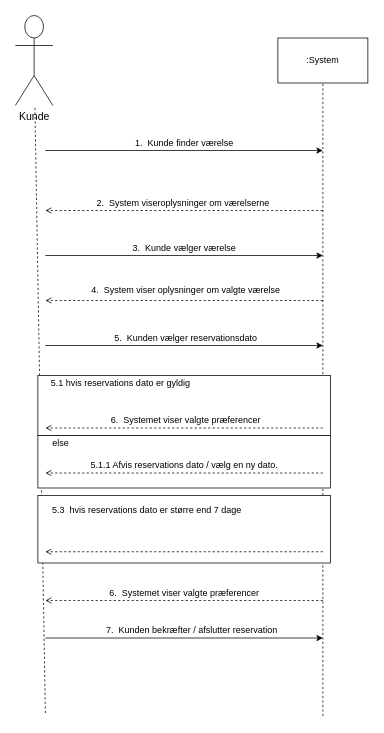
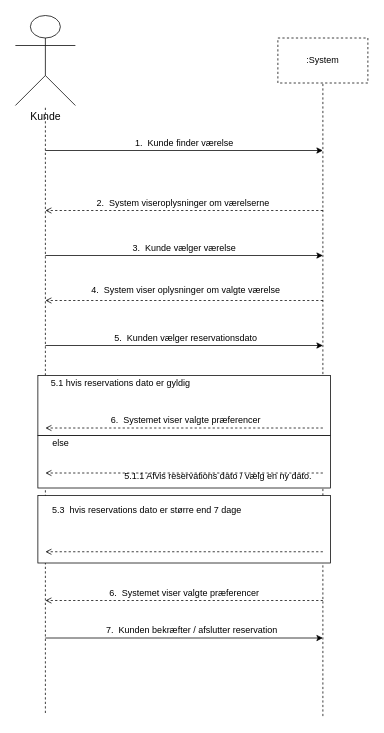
  <mxCell id="0" />
  <mxCell id="1" parent="0" />
- <mxCell id="2" value="&lt;font style=&quot;font-size: 14px&quot;&gt;Kunde&lt;/font&gt;" style="shape=umlActor;verticalLabelPosition=bottom;labelBackgroundColor=#ffffff;verticalAlign=top;html=1;" vertex="1" parent="1"><mxGeometry x="20" y="20" width="50" height="120" as="geometry" /></mxCell>
+ <mxCell id="2" value="&lt;font style=&quot;font-size: 14px&quot;&gt;Kunde&lt;/font&gt;" style="shape=umlActor;verticalLabelPosition=bottom;labelBackgroundColor=#ffffff;verticalAlign=top;html=1;" vertex="1" parent="1"><mxGeometry x="20" y="20" width="80" height="120" as="geometry" /></mxCell>
  <mxCell id="3" value="" style="endArrow=none;dashed=1;html=1;" edge="1" parent="1" target="2"><mxGeometry width="50" height="50" relative="1" as="geometry"><mxPoint x="60" y="950" as="sourcePoint" /><mxPoint x="180" y="460" as="targetPoint" /></mxGeometry></mxCell>
- <mxCell id="4" value=":System" style="rounded=0;whiteSpace=wrap;html=1;" vertex="1" parent="1"><mxGeometry x="370" y="50" width="120" height="60" as="geometry" /></mxCell>
+ <mxCell id="4" value=":System" style="rounded=0;whiteSpace=wrap;html=1;dashed=1;" vertex="1" parent="1"><mxGeometry x="370" y="50" width="120" height="60" as="geometry" /></mxCell>
  <mxCell id="5" value="" style="endArrow=none;dashed=1;html=1;entryX=0.5;entryY=1;entryDx=0;entryDy=0;" edge="1" parent="1" target="4"><mxGeometry width="50" height="50" relative="1" as="geometry"><mxPoint x="430" y="954.138" as="sourcePoint" /><mxPoint x="450" y="280" as="targetPoint" /></mxGeometry></mxCell>
  <mxCell id="6" value="" style="endArrow=open;dashed=1;html=1;endFill=0;" edge="1" parent="1"><mxGeometry width="50" height="50" relative="1" as="geometry"><mxPoint x="430" y="280" as="sourcePoint" /><mxPoint x="60" y="280" as="targetPoint" /></mxGeometry></mxCell>
  <mxCell id="7" value="" style="endArrow=classic;html=1;" edge="1" parent="1"><mxGeometry width="50" height="50" relative="1" as="geometry"><mxPoint x="60" y="200" as="sourcePoint" /><mxPoint x="430" y="200" as="targetPoint" /></mxGeometry></mxCell>
  <mxCell id="8" value="1.&amp;nbsp; Kunde finder værelse" style="text;html=1;align=center;verticalAlign=middle;resizable=0;points=[];autosize=1;" vertex="1" parent="1"><mxGeometry x="170" y="180" width="150" height="20" as="geometry" /></mxCell>
  <mxCell id="9" value="2.&amp;nbsp; System viseroplysninger om værelserne&amp;nbsp;" style="text;html=1;align=center;verticalAlign=middle;resizable=0;points=[];autosize=1;" vertex="1" parent="1"><mxGeometry x="120" y="260" width="250" height="20" as="geometry" /></mxCell>
  <mxCell id="10" value="" style="endArrow=classic;html=1;" edge="1" parent="1"><mxGeometry width="50" height="50" relative="1" as="geometry"><mxPoint x="60" y="340" as="sourcePoint" /><mxPoint x="430" y="340" as="targetPoint" /></mxGeometry></mxCell>
  <mxCell id="11" value="3.&amp;nbsp; Kunde vælger værelse" style="text;html=1;align=center;verticalAlign=middle;resizable=0;points=[];autosize=1;" vertex="1" parent="1"><mxGeometry x="170" y="320" width="150" height="20" as="geometry" /></mxCell>
  <mxCell id="12" value="" style="endArrow=open;dashed=1;html=1;endFill=0;" edge="1" parent="1"><mxGeometry width="50" height="50" relative="1" as="geometry"><mxPoint x="430" y="400" as="sourcePoint" /><mxPoint x="60" y="400" as="targetPoint" /></mxGeometry></mxCell>
  <mxCell id="13" value="4.&amp;nbsp; System viser oplysninger om valgte værelse" style="text;html=1;align=center;verticalAlign=middle;resizable=0;points=[];autosize=1;" vertex="1" parent="1"><mxGeometry x="112" y="377" width="270" height="20" as="geometry" /></mxCell>
  <mxCell id="14" value="" style="endArrow=classic;html=1;" edge="1" parent="1"><mxGeometry width="50" height="50" relative="1" as="geometry"><mxPoint x="60" y="460" as="sourcePoint" /><mxPoint x="430" y="460" as="targetPoint" /></mxGeometry></mxCell>
  <mxCell id="15" value="5.&amp;nbsp; Kunden vælger reservationsdato" style="text;html=1;align=center;verticalAlign=middle;resizable=0;points=[];autosize=1;" vertex="1" parent="1"><mxGeometry x="142" y="440" width="210" height="20" as="geometry" /></mxCell>
  <mxCell id="16" value="" style="group" vertex="1" connectable="0" parent="1"><mxGeometry x="60" y="830" width="370" height="20" as="geometry" /></mxCell>
  <mxCell id="17" value="" style="endArrow=classic;html=1;" edge="1" parent="16"><mxGeometry width="50" height="50" relative="1" as="geometry"><mxPoint y="20" as="sourcePoint" /><mxPoint x="370" y="20" as="targetPoint" /></mxGeometry></mxCell>
  <mxCell id="18" value="7.&amp;nbsp; Kunden bekræfter / afslutter reservation" style="text;html=1;align=center;verticalAlign=middle;resizable=0;points=[];autosize=1;" vertex="1" parent="16"><mxGeometry x="75" width="240" height="20" as="geometry" /></mxCell>
  <mxCell id="19" value="" style="group" vertex="1" connectable="0" parent="1"><mxGeometry x="50" y="660" width="390" height="90" as="geometry" /></mxCell>
  <mxCell id="20" value="" style="rounded=0;whiteSpace=wrap;html=1;" vertex="1" parent="19"><mxGeometry width="390" height="90" as="geometry" /></mxCell>
  <mxCell id="21" value="5.3&amp;nbsp; hvis reservations dato er større end 7 dage" style="text;html=1;align=center;verticalAlign=middle;resizable=0;points=[];autosize=1;" vertex="1" parent="19"><mxGeometry x="10" y="10" width="270" height="20" as="geometry" /></mxCell>
  <mxCell id="22" value="" style="endArrow=open;dashed=1;html=1;endFill=0;" edge="1" parent="19"><mxGeometry width="50" height="50" relative="1" as="geometry"><mxPoint x="380" y="75" as="sourcePoint" /><mxPoint x="10" y="75" as="targetPoint" /></mxGeometry></mxCell>
  <mxCell id="23" value="" style="group" vertex="1" connectable="0" parent="1"><mxGeometry x="50" y="500" width="390" height="150" as="geometry" /></mxCell>
  <mxCell id="24" value="" style="rounded=0;whiteSpace=wrap;html=1;" vertex="1" parent="23"><mxGeometry y="80" width="390" height="70" as="geometry" /></mxCell>
  <mxCell id="25" value="" style="rounded=0;whiteSpace=wrap;html=1;" vertex="1" parent="23"><mxGeometry width="390" height="80" as="geometry" /></mxCell>
  <mxCell id="26" value="" style="endArrow=open;dashed=1;html=1;endFill=0;" edge="1" parent="23"><mxGeometry width="50" height="50" relative="1" as="geometry"><mxPoint x="380" y="70" as="sourcePoint" /><mxPoint x="10" y="70" as="targetPoint" /></mxGeometry></mxCell>
  <mxCell id="27" value="5.1 hvis reservations dato er gyldig" style="text;html=1;align=center;verticalAlign=middle;resizable=0;points=[];autosize=1;" vertex="1" parent="23"><mxGeometry x="10" width="200" height="20" as="geometry" /></mxCell>
  <mxCell id="28" value="6.&amp;nbsp; Systemet viser valgte præferencer" style="text;html=1;align=center;verticalAlign=middle;resizable=0;points=[];autosize=1;" vertex="1" parent="23"><mxGeometry x="92" y="50" width="210" height="20" as="geometry" /></mxCell>
  <mxCell id="29" value="else" style="text;html=1;align=center;verticalAlign=middle;resizable=0;points=[];autosize=1;" vertex="1" parent="23"><mxGeometry x="10" y="80" width="40" height="20" as="geometry" /></mxCell>
- <mxCell id="30" value="5.1.1 Afvis reservations dato / vælg en ny dato." style="text;html=1;align=center;verticalAlign=middle;resizable=0;points=[];autosize=1;" vertex="1" parent="23"><mxGeometry x="65" y="110" width="260" height="20" as="geometry" /></mxCell>
+ <mxCell id="30" value="5.1.1 Afvis reservations dato / vælg en ny dato." style="text;html=1;align=center;verticalAlign=middle;resizable=0;points=[];autosize=1;" vertex="1" parent="23"><mxGeometry x="110" y="125" width="260" height="20" as="geometry" /></mxCell>
  <mxCell id="31" value="" style="endArrow=open;dashed=1;html=1;endFill=0;" edge="1" parent="23"><mxGeometry width="50" height="50" relative="1" as="geometry"><mxPoint x="380" y="130" as="sourcePoint" /><mxPoint x="10" y="130" as="targetPoint" /></mxGeometry></mxCell>
  <mxCell id="32" value="" style="group" vertex="1" connectable="0" parent="1"><mxGeometry x="60" y="780" width="370" height="20" as="geometry" /></mxCell>
  <mxCell id="33" value="" style="endArrow=open;dashed=1;html=1;endFill=0;" edge="1" parent="32"><mxGeometry width="50" height="50" relative="1" as="geometry"><mxPoint x="370" y="20" as="sourcePoint" /><mxPoint y="20" as="targetPoint" /></mxGeometry></mxCell>
  <mxCell id="34" value="6.&amp;nbsp; Systemet viser valgte præferencer" style="text;html=1;align=center;verticalAlign=middle;resizable=0;points=[];autosize=1;" vertex="1" parent="32"><mxGeometry x="80" width="210" height="20" as="geometry" /></mxCell>
